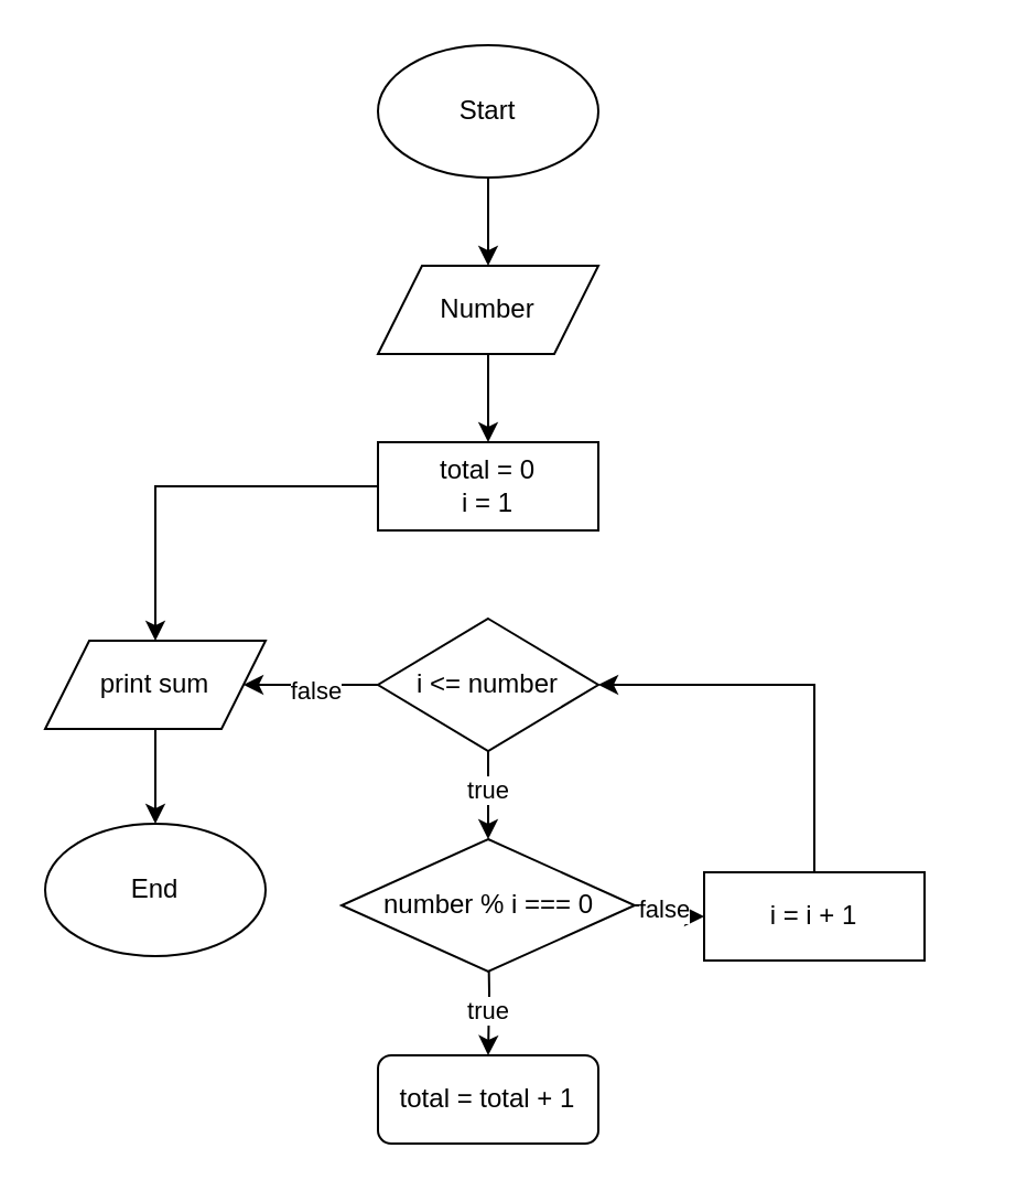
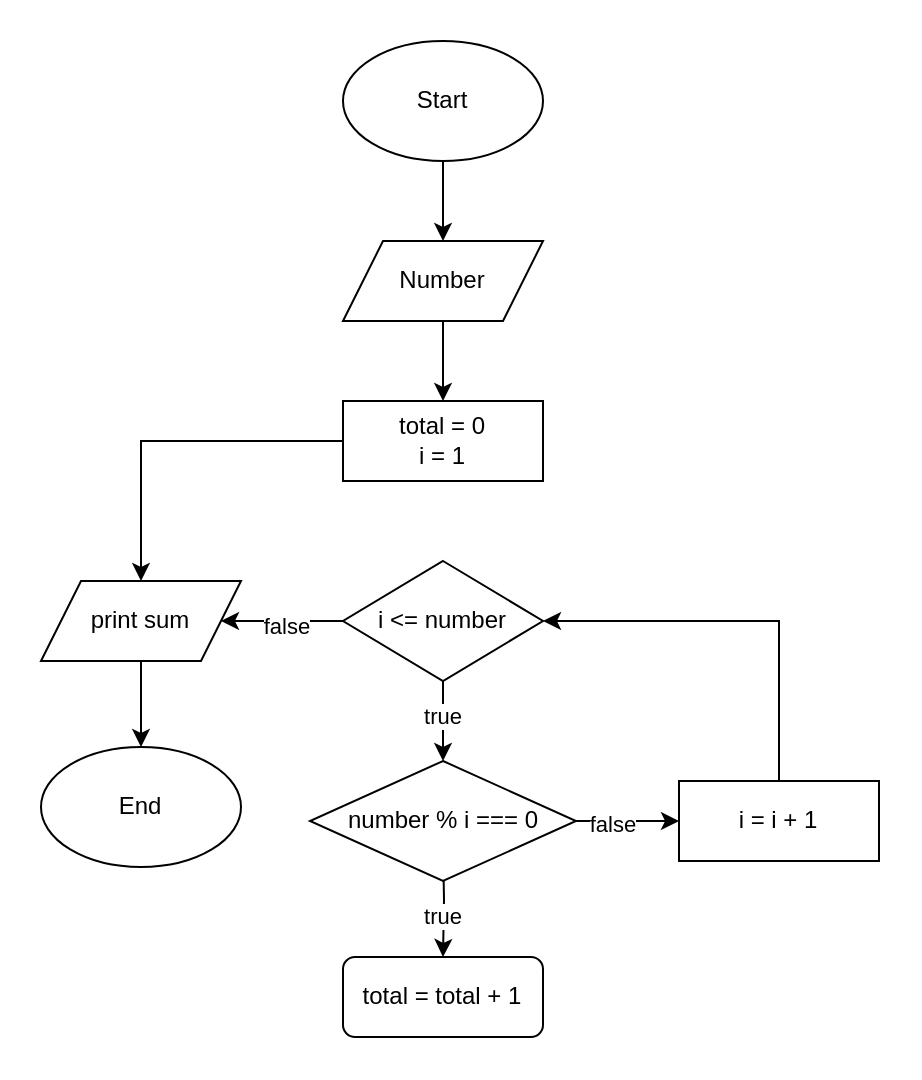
  <mxCell id="0" />
  <mxCell id="1" parent="0" />
  <mxCell id="2" value="" style="edgeStyle=orthogonalEdgeStyle;rounded=0;orthogonalLoop=1;jettySize=auto;html=1;" parent="1" source="3" target="5" edge="1"><mxGeometry relative="1" as="geometry" /></mxCell>
  <mxCell id="3" value="Start" style="ellipse;whiteSpace=wrap;html=1;" parent="1" vertex="1"><mxGeometry x="171" y="20" width="100" height="60" as="geometry" /></mxCell>
  <mxCell id="4" value="" style="edgeStyle=orthogonalEdgeStyle;rounded=0;orthogonalLoop=1;jettySize=auto;html=1;" parent="1" source="5" target="7" edge="1"><mxGeometry relative="1" as="geometry" /></mxCell>
  <mxCell id="5" value="Number" style="shape=parallelogram;perimeter=parallelogramPerimeter;whiteSpace=wrap;html=1;fixedSize=1;" parent="1" vertex="1"><mxGeometry x="171" y="120" width="100" height="40" as="geometry" /></mxCell>
  <mxCell id="6" value="" style="edgeStyle=orthogonalEdgeStyle;rounded=0;orthogonalLoop=1;jettySize=auto;html=1;" parent="1" source="7" target="22" edge="1"><mxGeometry relative="1" as="geometry" /></mxCell>
  <mxCell id="7" value="total = 0&lt;br&gt;i = 1" style="rounded=0;whiteSpace=wrap;html=1;" parent="1" vertex="1"><mxGeometry x="171" y="200" width="100" height="40" as="geometry" /></mxCell>
  <mxCell id="8" value="" style="edgeStyle=orthogonalEdgeStyle;rounded=0;orthogonalLoop=1;jettySize=auto;html=1;" parent="1" source="12" edge="1"><mxGeometry relative="1" as="geometry"><mxPoint x="221" y="380" as="targetPoint" /></mxGeometry></mxCell>
  <mxCell id="9" value="true" style="edgeLabel;html=1;align=center;verticalAlign=middle;resizable=0;points=[];" parent="8" vertex="1" connectable="0"><mxGeometry x="-0.169" y="-1" relative="1" as="geometry"><mxPoint as="offset" /></mxGeometry></mxCell>
  <mxCell id="10" value="" style="edgeStyle=orthogonalEdgeStyle;rounded=0;orthogonalLoop=1;jettySize=auto;html=1;" parent="1" source="12" target="22" edge="1"><mxGeometry relative="1" as="geometry" /></mxCell>
  <mxCell id="11" value="false" style="edgeLabel;html=1;align=center;verticalAlign=middle;resizable=0;points=[];" parent="10" vertex="1" connectable="0"><mxGeometry x="-0.044" y="2" relative="1" as="geometry"><mxPoint as="offset" /></mxGeometry></mxCell>
  <mxCell id="12" value="i &amp;lt;= number" style="rhombus;whiteSpace=wrap;html=1;" parent="1" vertex="1"><mxGeometry x="171" y="280" width="100" height="60" as="geometry" /></mxCell>
  <mxCell id="13" value="" style="edgeStyle=orthogonalEdgeStyle;rounded=0;orthogonalLoop=1;jettySize=auto;html=1;entryX=0.5;entryY=0;entryDx=0;entryDy=0;" parent="1" target="18" edge="1"><mxGeometry relative="1" as="geometry"><mxPoint x="221" y="420" as="sourcePoint" /><mxPoint x="221" y="470" as="targetPoint" /></mxGeometry></mxCell>
  <mxCell id="14" value="true" style="edgeLabel;html=1;align=center;verticalAlign=middle;resizable=0;points=[];" parent="13" vertex="1" connectable="0"><mxGeometry x="0.288" y="-1" relative="1" as="geometry"><mxPoint as="offset" /></mxGeometry></mxCell>
  <mxCell id="15" value="" style="edgeStyle=orthogonalEdgeStyle;rounded=0;orthogonalLoop=1;jettySize=auto;html=1;" parent="1" source="17" target="20" edge="1"><mxGeometry relative="1" as="geometry" /></mxCell>
  <mxCell id="16" value="false" style="edgeLabel;html=1;align=center;verticalAlign=middle;resizable=0;points=[];" parent="15" vertex="1" connectable="0"><mxGeometry x="-0.282" y="-1" relative="1" as="geometry"><mxPoint as="offset" /></mxGeometry></mxCell>
  <mxCell id="17" value="number % i === 0" style="rhombus;whiteSpace=wrap;html=1;" parent="1" vertex="1"><mxGeometry x="154.5" y="380" width="133" height="60" as="geometry" /></mxCell>
  <mxCell id="18" value="total = total + 1" style="whiteSpace=wrap;html=1;rounded=1;" parent="1" vertex="1"><mxGeometry x="171" y="478" width="100" height="40" as="geometry" /></mxCell>
  <mxCell id="19" style="edgeStyle=orthogonalEdgeStyle;rounded=0;orthogonalLoop=1;jettySize=auto;html=1;exitX=0.5;exitY=0;exitDx=0;exitDy=0;entryX=1;entryY=0.5;entryDx=0;entryDy=0;" parent="1" source="20" target="12" edge="1"><mxGeometry relative="1" as="geometry" /></mxCell>
- <mxCell id="20" value="i = i + 1" style="rounded=0;whiteSpace=wrap;html=1;" parent="1" vertex="1"><mxGeometry x="319" y="395" width="100" height="40" as="geometry" /></mxCell>
+ <mxCell id="20" value="i = i + 1" style="rounded=0;whiteSpace=wrap;html=1;" parent="1" vertex="1"><mxGeometry x="339" y="390" width="100" height="40" as="geometry" /></mxCell>
  <mxCell id="21" value="" style="edgeStyle=orthogonalEdgeStyle;rounded=0;orthogonalLoop=1;jettySize=auto;html=1;" parent="1" source="22" target="23" edge="1"><mxGeometry relative="1" as="geometry" /></mxCell>
  <mxCell id="22" value="print sum" style="shape=parallelogram;perimeter=parallelogramPerimeter;whiteSpace=wrap;html=1;fixedSize=1;" parent="1" vertex="1"><mxGeometry x="20" y="290" width="100" height="40" as="geometry" /></mxCell>
  <mxCell id="23" value="End" style="ellipse;whiteSpace=wrap;html=1;" parent="1" vertex="1"><mxGeometry x="20" y="373" width="100" height="60" as="geometry" /></mxCell>
